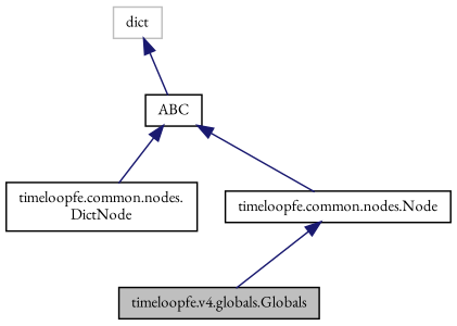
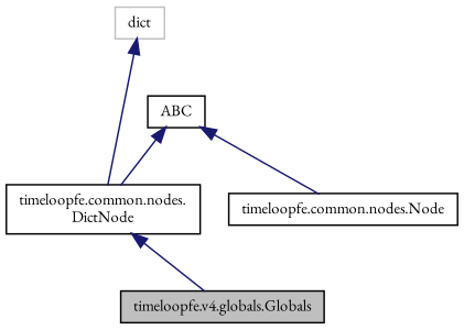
  digraph {
    fontname="EB Garamond"
    node [color=black fillcolor=white fontname="EB Garamond" fontsize=10 shape=record style=filled]
    edge [color=midnightblue dir=back fontname="EB Garamond" fontsize=10 labelfontname=Helvetica labelfontsize=10 style=solid]
    n1 [fillcolor=grey75 fontcolor=black height=0.2 label="timeloopfe.v4.globals.Globals" width=0.4]
    n2 [height=0.2 label="timeloopfe.common.nodes.\lDictNode" width=0.4]
    n3 [height=0.2 label="timeloopfe.common.nodes.Node" width=0.4]
    n4 [height=0.2 label=ABC width=0.4]
    n5 [color=grey75 height=0.2 label=dict width=0.4]
-   n3 -> n1
+   n2 -> n1
    n4 -> n2
    n4 -> n3
-   n5 -> n4
+   n5 -> n2
  }
